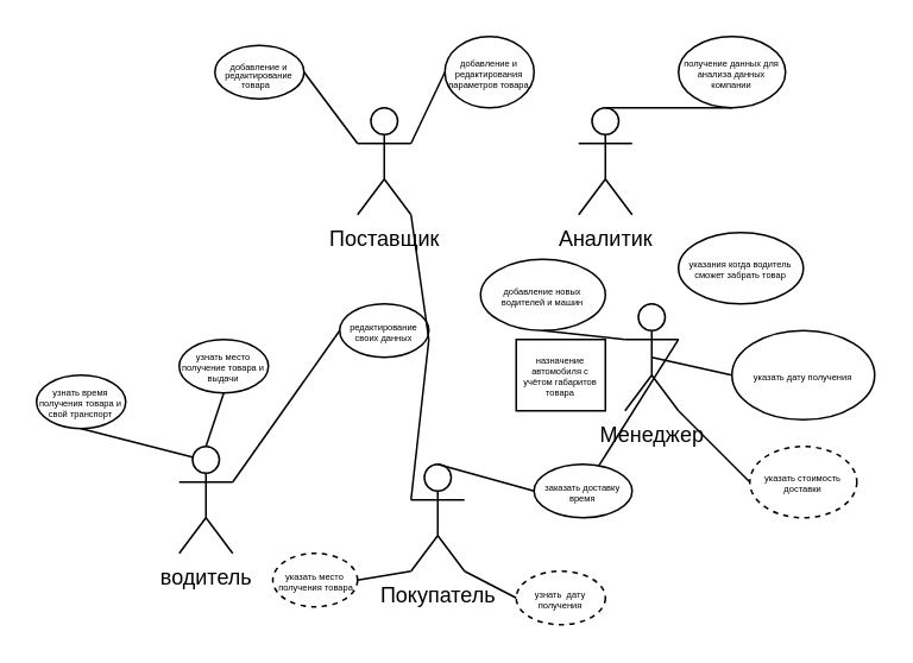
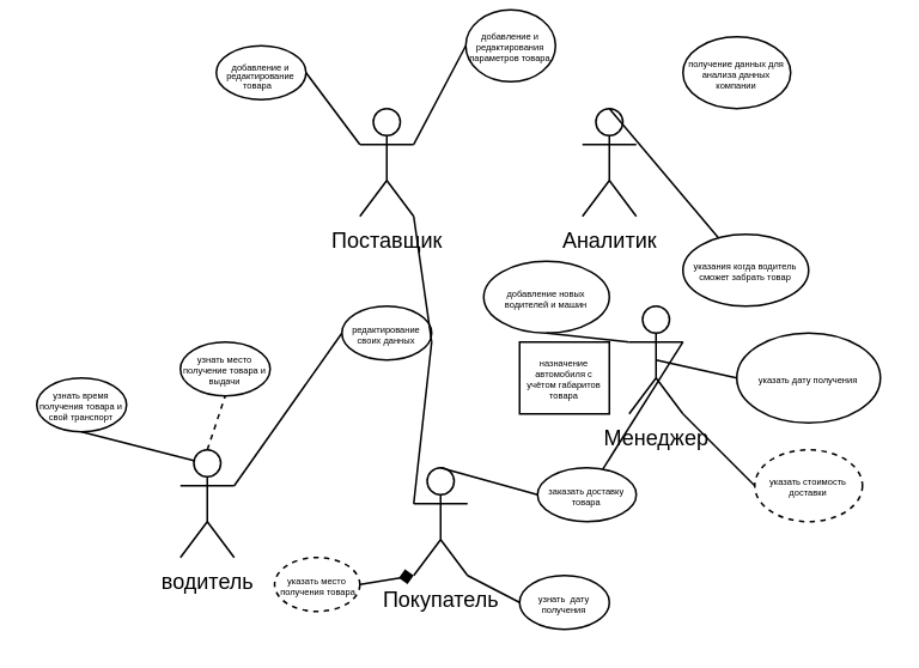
  <mxCell id="0" />
  <mxCell id="1" parent="0" />
  <mxCell id="2" value="водитель" style="shape=umlActor;verticalLabelPosition=bottom;verticalAlign=top;html=1;outlineConnect=0;" vertex="1" parent="1"><mxGeometry x="100" y="250" width="30" height="60" as="geometry" /></mxCell>
  <mxCell id="3" value="Поставщик" style="shape=umlActor;verticalLabelPosition=bottom;verticalAlign=top;html=1;outlineConnect=0;" vertex="1" parent="1"><mxGeometry x="200" y="60" width="30" height="60" as="geometry" /></mxCell>
  <mxCell id="4" value="Покупатель" style="shape=umlActor;verticalLabelPosition=bottom;verticalAlign=top;html=1;outlineConnect=0;" vertex="1" parent="1"><mxGeometry x="230" y="260" width="30" height="60" as="geometry" /></mxCell>
  <mxCell id="5" value="Менеджер" style="shape=umlActor;verticalLabelPosition=bottom;verticalAlign=top;html=1;outlineConnect=0;" vertex="1" parent="1"><mxGeometry x="350" y="170" width="30" height="60" as="geometry" /></mxCell>
  <mxCell id="6" value="Аналитик" style="shape=umlActor;verticalLabelPosition=bottom;verticalAlign=top;html=1;outlineConnect=0;" vertex="1" parent="1"><mxGeometry x="324" y="60" width="30" height="60" as="geometry" /></mxCell>
  <mxCell id="7" value="&lt;p style=&quot;line-height: 0.4;&quot;&gt;&lt;span style=&quot;font-size: 5px;&quot;&gt;добавление и редактирование товара&lt;/span&gt;&amp;nbsp;&lt;/p&gt;" style="ellipse;whiteSpace=wrap;html=1;align=center;" vertex="1" parent="1"><mxGeometry x="120" y="25" width="50" height="30" as="geometry" /></mxCell>
- <mxCell id="8" value="добавление и редактирования параметров товара" style="ellipse;whiteSpace=wrap;html=1;fontSize=5;" vertex="1" parent="1"><mxGeometry x="249" y="20" width="50" height="40" as="geometry" /></mxCell>
+ <mxCell id="8" value="добавление и редактирования параметров товара" style="ellipse;whiteSpace=wrap;html=1;fontSize=5;" vertex="1" parent="1"><mxGeometry x="259" y="5" width="50" height="40" as="geometry" /></mxCell>
  <mxCell id="9" value="" style="endArrow=none;html=1;rounded=0;fontSize=5;exitX=1;exitY=0.5;exitDx=0;exitDy=0;entryX=0;entryY=0.333;entryDx=0;entryDy=0;entryPerimeter=0;" edge="1" parent="1" source="7" target="3"><mxGeometry width="50" height="50" relative="1" as="geometry"><mxPoint x="220" y="120" as="sourcePoint" /><mxPoint x="270" y="70" as="targetPoint" /></mxGeometry></mxCell>
  <mxCell id="10" value="" style="endArrow=none;html=1;rounded=0;fontSize=5;entryX=0;entryY=0.5;entryDx=0;entryDy=0;exitX=1;exitY=0.333;exitDx=0;exitDy=0;exitPerimeter=0;" edge="1" parent="1" source="3" target="8"><mxGeometry width="50" height="50" relative="1" as="geometry"><mxPoint x="220" y="100" as="sourcePoint" /><mxPoint x="270" y="50" as="targetPoint" /></mxGeometry></mxCell>
  <mxCell id="11" value="узнать время получения товара и свой транспорт" style="ellipse;whiteSpace=wrap;html=1;fontSize=5;" vertex="1" parent="1"><mxGeometry x="20" y="210" width="50" height="30" as="geometry" /></mxCell>
  <mxCell id="12" value="" style="endArrow=none;html=1;rounded=0;fontSize=5;exitX=0.5;exitY=1;exitDx=0;exitDy=0;entryX=0.25;entryY=0.1;entryDx=0;entryDy=0;entryPerimeter=0;" edge="1" parent="1" source="11" target="2"><mxGeometry width="50" height="50" relative="1" as="geometry"><mxPoint x="220" y="190" as="sourcePoint" /><mxPoint x="270" y="140" as="targetPoint" /></mxGeometry></mxCell>
- <mxCell id="13" value="узнать&amp;nbsp; дату получения" style="ellipse;whiteSpace=wrap;html=1;fontSize=5;dashed=1;" vertex="1" parent="1"><mxGeometry x="289" y="320" width="50" height="30" as="geometry" /></mxCell>
- <mxCell id="14" value="заказать доставку время" style="ellipse;whiteSpace=wrap;html=1;fontSize=5;" vertex="1" parent="1"><mxGeometry x="299" y="260" width="55" height="30" as="geometry" /></mxCell>
+ <mxCell id="13" value="узнать&amp;nbsp; дату получения" style="ellipse;whiteSpace=wrap;html=1;fontSize=5;" vertex="1" parent="1"><mxGeometry x="289" y="320" width="50" height="30" as="geometry" /></mxCell>
+ <mxCell id="14" value="заказать доставку товара" style="ellipse;whiteSpace=wrap;html=1;fontSize=5;" vertex="1" parent="1"><mxGeometry x="299" y="260" width="55" height="30" as="geometry" /></mxCell>
  <mxCell id="15" value="" style="endArrow=none;html=1;rounded=0;fontSize=5;entryX=0;entryY=0.5;entryDx=0;entryDy=0;exitX=0.5;exitY=0;exitDx=0;exitDy=0;exitPerimeter=0;" edge="1" parent="1" source="4" target="14"><mxGeometry width="50" height="50" relative="1" as="geometry"><mxPoint x="220" y="220" as="sourcePoint" /><mxPoint x="270" y="170" as="targetPoint" /></mxGeometry></mxCell>
  <mxCell id="16" value="указать место&amp;nbsp; получения товара" style="ellipse;whiteSpace=wrap;html=1;fontSize=5;dashed=1;" vertex="1" parent="1"><mxGeometry x="152.5" y="310" width="47.5" height="30" as="geometry" /></mxCell>
- <mxCell id="17" value="" style="endArrow=none;html=1;rounded=0;fontSize=5;exitX=1;exitY=0.5;exitDx=0;exitDy=0;entryX=0;entryY=1;entryDx=0;entryDy=0;entryPerimeter=0;" edge="1" parent="1" source="16" target="4"><mxGeometry width="50" height="50" relative="1" as="geometry"><mxPoint x="220" y="210" as="sourcePoint" /><mxPoint x="270" y="160" as="targetPoint" /></mxGeometry></mxCell>
+ <mxCell id="17" value="" style="endArrow=diamond;html=1;rounded=0;fontSize=5;exitX=1;exitY=0.5;exitDx=0;exitDy=0;entryX=0;entryY=1;entryDx=0;entryDy=0;entryPerimeter=0;" edge="1" parent="1" source="16" target="4"><mxGeometry width="50" height="50" relative="1" as="geometry"><mxPoint x="220" y="210" as="sourcePoint" /><mxPoint x="270" y="160" as="targetPoint" /></mxGeometry></mxCell>
  <mxCell id="18" value="" style="endArrow=none;html=1;rounded=0;fontSize=5;entryX=0;entryY=0.5;entryDx=0;entryDy=0;exitX=1;exitY=1;exitDx=0;exitDy=0;exitPerimeter=0;" edge="1" parent="1" source="4" target="13"><mxGeometry width="50" height="50" relative="1" as="geometry"><mxPoint x="220" y="210" as="sourcePoint" /><mxPoint x="270" y="160" as="targetPoint" /></mxGeometry></mxCell>
  <mxCell id="19" value="узнать место получение товара и выдачи" style="ellipse;whiteSpace=wrap;html=1;fontSize=5;" vertex="1" parent="1"><mxGeometry x="100" y="190" width="50" height="30" as="geometry" /></mxCell>
- <mxCell id="20" value="" style="endArrow=none;html=1;rounded=0;fontSize=5;exitX=0.5;exitY=0;exitDx=0;exitDy=0;exitPerimeter=0;entryX=0.5;entryY=1;entryDx=0;entryDy=0;" edge="1" parent="1" source="2" target="19"><mxGeometry width="50" height="50" relative="1" as="geometry"><mxPoint x="220" y="210" as="sourcePoint" /><mxPoint x="270" y="160" as="targetPoint" /></mxGeometry></mxCell>
+ <mxCell id="20" value="" style="endArrow=none;html=1;rounded=0;fontSize=5;exitX=0.5;exitY=0;exitDx=0;exitDy=0;exitPerimeter=0;entryX=0.5;entryY=1;entryDx=0;entryDy=0;dashed=1;" edge="1" parent="1" source="2" target="19"><mxGeometry width="50" height="50" relative="1" as="geometry"><mxPoint x="220" y="210" as="sourcePoint" /><mxPoint x="270" y="160" as="targetPoint" /></mxGeometry></mxCell>
  <mxCell id="21" value="получение данных для анализа данных компании" style="ellipse;whiteSpace=wrap;html=1;fontSize=5;" vertex="1" parent="1"><mxGeometry x="380" y="20" width="60" height="40" as="geometry" /></mxCell>
- <mxCell id="22" value="" style="endArrow=none;html=1;rounded=0;fontSize=5;entryX=0.5;entryY=1;entryDx=0;entryDy=0;exitX=0.5;exitY=0;exitDx=0;exitDy=0;exitPerimeter=0;" edge="1" parent="1" source="6" target="21"><mxGeometry width="50" height="50" relative="1" as="geometry"><mxPoint x="220" y="180" as="sourcePoint" /><mxPoint x="270" y="130" as="targetPoint" /></mxGeometry></mxCell>
+ <mxCell id="22" value="" style="endArrow=none;html=1;rounded=0;fontSize=5;exitX=0.5;exitY=0;exitDx=0;exitDy=0;exitPerimeter=0;" edge="1" parent="1" source="6" target="24"><mxGeometry width="50" height="50" relative="1" as="geometry"><mxPoint x="220" y="180" as="sourcePoint" /><mxPoint x="270" y="130" as="targetPoint" /></mxGeometry></mxCell>
  <mxCell id="23" value="назначение автомобиля с учётом габаритов товара" style="whiteSpace=wrap;html=1;fontSize=5;rounded=0;" vertex="1" parent="1"><mxGeometry x="289" y="190" width="50" height="40" as="geometry" /></mxCell>
  <mxCell id="24" value="указания когда водитель сможет забрать товар" style="ellipse;whiteSpace=wrap;html=1;fontSize=5;" vertex="1" parent="1"><mxGeometry x="380" y="130" width="70" height="40" as="geometry" /></mxCell>
  <mxCell id="25" value="" style="endArrow=none;html=1;rounded=0;fontSize=5;exitX=1;exitY=0.333;exitDx=0;exitDy=0;exitPerimeter=0;" edge="1" parent="1" source="5" target="14"><mxGeometry width="50" height="50" relative="1" as="geometry"><mxPoint x="220" y="200" as="sourcePoint" /><mxPoint x="270" y="150" as="targetPoint" /></mxGeometry></mxCell>
  <mxCell id="26" value="указать стоимость доставки" style="ellipse;whiteSpace=wrap;html=1;fontSize=5;dashed=1;" vertex="1" parent="1"><mxGeometry x="420" y="250" width="60" height="40" as="geometry" /></mxCell>
  <mxCell id="27" value="" style="endArrow=none;html=1;rounded=0;fontSize=5;entryX=0;entryY=0.5;entryDx=0;entryDy=0;exitX=1;exitY=1;exitDx=0;exitDy=0;exitPerimeter=0;" edge="1" parent="1" source="5" target="26"><mxGeometry width="50" height="50" relative="1" as="geometry"><mxPoint x="220" y="200" as="sourcePoint" /><mxPoint x="270" y="150" as="targetPoint" /></mxGeometry></mxCell>
  <mxCell id="28" value="указать дату получения" style="ellipse;whiteSpace=wrap;html=1;fontSize=5;" vertex="1" parent="1"><mxGeometry x="410" y="185" width="80" height="50" as="geometry" /></mxCell>
  <mxCell id="29" value="" style="endArrow=none;html=1;rounded=0;fontSize=5;entryX=0;entryY=0.5;entryDx=0;entryDy=0;exitX=0.5;exitY=0.5;exitDx=0;exitDy=0;exitPerimeter=0;" edge="1" parent="1" source="5" target="28"><mxGeometry width="50" height="50" relative="1" as="geometry"><mxPoint x="220" y="200" as="sourcePoint" /><mxPoint x="270" y="150" as="targetPoint" /></mxGeometry></mxCell>
  <mxCell id="30" value="добавление новых водителей и машин" style="ellipse;whiteSpace=wrap;html=1;fontSize=5;" vertex="1" parent="1"><mxGeometry x="269" y="145" width="70" height="40" as="geometry" /></mxCell>
  <mxCell id="31" value="" style="endArrow=none;html=1;rounded=0;fontSize=5;entryX=0.5;entryY=1;entryDx=0;entryDy=0;exitX=0;exitY=0.333;exitDx=0;exitDy=0;exitPerimeter=0;" edge="1" parent="1" source="5" target="30"><mxGeometry width="50" height="50" relative="1" as="geometry"><mxPoint x="260" y="180" as="sourcePoint" /><mxPoint x="290" y="160" as="targetPoint" /></mxGeometry></mxCell>
  <mxCell id="32" value="редактирование своих данных" style="ellipse;whiteSpace=wrap;html=1;fontSize=5;" vertex="1" parent="1"><mxGeometry x="190" y="170" width="50" height="30" as="geometry" /></mxCell>
  <mxCell id="33" value="" style="endArrow=none;html=1;rounded=0;fontSize=5;entryX=1;entryY=1;entryDx=0;entryDy=0;entryPerimeter=0;" edge="1" parent="1" target="3"><mxGeometry width="50" height="50" relative="1" as="geometry"><mxPoint x="240" y="190" as="sourcePoint" /><mxPoint x="290" y="140" as="targetPoint" /></mxGeometry></mxCell>
  <mxCell id="34" value="" style="endArrow=none;html=1;rounded=0;fontSize=5;exitX=0;exitY=0.5;exitDx=0;exitDy=0;entryX=1;entryY=0.333;entryDx=0;entryDy=0;entryPerimeter=0;" edge="1" parent="1" source="32" target="2"><mxGeometry width="50" height="50" relative="1" as="geometry"><mxPoint x="240" y="190" as="sourcePoint" /><mxPoint x="290" y="140" as="targetPoint" /></mxGeometry></mxCell>
  <mxCell id="35" value="" style="endArrow=none;html=1;rounded=0;fontSize=5;entryX=0;entryY=0.333;entryDx=0;entryDy=0;entryPerimeter=0;" edge="1" parent="1" target="4"><mxGeometry width="50" height="50" relative="1" as="geometry"><mxPoint x="240" y="190" as="sourcePoint" /><mxPoint x="290" y="140" as="targetPoint" /></mxGeometry></mxCell>
